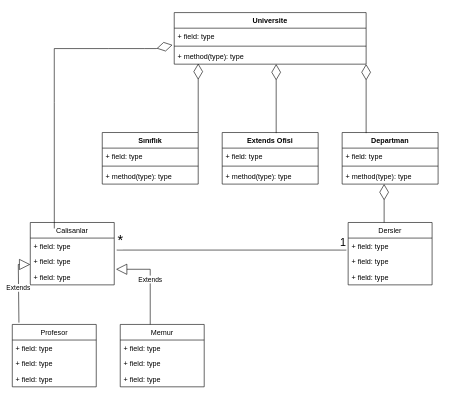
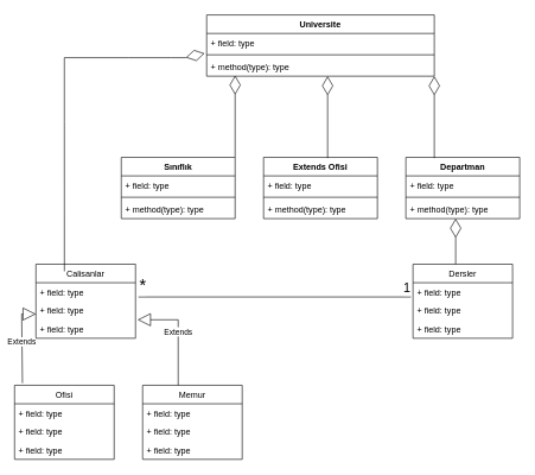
  <mxCell id="0" />
  <mxCell id="1" parent="0" />
  <mxCell id="2" value="Universite" style="swimlane;fontStyle=1;align=center;verticalAlign=top;childLayout=stackLayout;horizontal=1;startSize=26;horizontalStack=0;resizeParent=1;resizeParentMax=0;resizeLast=0;collapsible=1;marginBottom=0;" vertex="1" parent="1"><mxGeometry x="290" y="20" width="320" height="86" as="geometry" /></mxCell>
  <mxCell id="3" value="+ field: type" style="text;strokeColor=none;fillColor=none;align=left;verticalAlign=top;spacingLeft=4;spacingRight=4;overflow=hidden;rotatable=0;points=[[0,0.5],[1,0.5]];portConstraint=eastwest;" vertex="1" parent="2"><mxGeometry y="26" width="320" height="26" as="geometry" /></mxCell>
  <mxCell id="4" value="" style="line;strokeWidth=1;fillColor=none;align=left;verticalAlign=middle;spacingTop=-1;spacingLeft=3;spacingRight=3;rotatable=0;labelPosition=right;points=[];portConstraint=eastwest;strokeColor=inherit;" vertex="1" parent="2"><mxGeometry y="52" width="320" height="8" as="geometry" /></mxCell>
  <mxCell id="5" value="+ method(type): type" style="text;strokeColor=none;fillColor=none;align=left;verticalAlign=top;spacingLeft=4;spacingRight=4;overflow=hidden;rotatable=0;points=[[0,0.5],[1,0.5]];portConstraint=eastwest;" vertex="1" parent="2"><mxGeometry y="60" width="320" height="26" as="geometry" /></mxCell>
  <mxCell id="6" value="" style="endArrow=diamondThin;endFill=0;endSize=24;html=1;rounded=0;exitX=1;exitY=0;exitDx=0;exitDy=0;" edge="1" parent="2" source="7"><mxGeometry width="160" relative="1" as="geometry"><mxPoint x="-120" y="85" as="sourcePoint" /><mxPoint x="40" y="85" as="targetPoint" /></mxGeometry></mxCell>
  <mxCell id="7" value="Sınıflık" style="swimlane;fontStyle=1;align=center;verticalAlign=top;childLayout=stackLayout;horizontal=1;startSize=26;horizontalStack=0;resizeParent=1;resizeParentMax=0;resizeLast=0;collapsible=1;marginBottom=0;" vertex="1" parent="1"><mxGeometry x="170" y="220" width="160" height="86" as="geometry" /></mxCell>
  <mxCell id="8" value="+ field: type" style="text;strokeColor=none;fillColor=none;align=left;verticalAlign=top;spacingLeft=4;spacingRight=4;overflow=hidden;rotatable=0;points=[[0,0.5],[1,0.5]];portConstraint=eastwest;" vertex="1" parent="7"><mxGeometry y="26" width="160" height="26" as="geometry" /></mxCell>
  <mxCell id="9" value="" style="line;strokeWidth=1;fillColor=none;align=left;verticalAlign=middle;spacingTop=-1;spacingLeft=3;spacingRight=3;rotatable=0;labelPosition=right;points=[];portConstraint=eastwest;strokeColor=inherit;" vertex="1" parent="7"><mxGeometry y="52" width="160" height="8" as="geometry" /></mxCell>
  <mxCell id="10" value="+ method(type): type" style="text;strokeColor=none;fillColor=none;align=left;verticalAlign=top;spacingLeft=4;spacingRight=4;overflow=hidden;rotatable=0;points=[[0,0.5],[1,0.5]];portConstraint=eastwest;" vertex="1" parent="7"><mxGeometry y="60" width="160" height="26" as="geometry" /></mxCell>
  <mxCell id="11" value="Extends Ofisi" style="swimlane;fontStyle=1;align=center;verticalAlign=top;childLayout=stackLayout;horizontal=1;startSize=26;horizontalStack=0;resizeParent=1;resizeParentMax=0;resizeLast=0;collapsible=1;marginBottom=0;" vertex="1" parent="1"><mxGeometry x="370" y="220" width="160" height="86" as="geometry" /></mxCell>
  <mxCell id="12" value="+ field: type" style="text;strokeColor=none;fillColor=none;align=left;verticalAlign=top;spacingLeft=4;spacingRight=4;overflow=hidden;rotatable=0;points=[[0,0.5],[1,0.5]];portConstraint=eastwest;" vertex="1" parent="11"><mxGeometry y="26" width="160" height="26" as="geometry" /></mxCell>
  <mxCell id="13" value="" style="line;strokeWidth=1;fillColor=none;align=left;verticalAlign=middle;spacingTop=-1;spacingLeft=3;spacingRight=3;rotatable=0;labelPosition=right;points=[];portConstraint=eastwest;strokeColor=inherit;" vertex="1" parent="11"><mxGeometry y="52" width="160" height="8" as="geometry" /></mxCell>
  <mxCell id="14" value="+ method(type): type" style="text;strokeColor=none;fillColor=none;align=left;verticalAlign=top;spacingLeft=4;spacingRight=4;overflow=hidden;rotatable=0;points=[[0,0.5],[1,0.5]];portConstraint=eastwest;" vertex="1" parent="11"><mxGeometry y="60" width="160" height="26" as="geometry" /></mxCell>
  <mxCell id="15" value="Departman" style="swimlane;fontStyle=1;align=center;verticalAlign=top;childLayout=stackLayout;horizontal=1;startSize=26;horizontalStack=0;resizeParent=1;resizeParentMax=0;resizeLast=0;collapsible=1;marginBottom=0;" vertex="1" parent="1"><mxGeometry x="570" y="220" width="160" height="86" as="geometry" /></mxCell>
  <mxCell id="16" value="+ field: type" style="text;strokeColor=none;fillColor=none;align=left;verticalAlign=top;spacingLeft=4;spacingRight=4;overflow=hidden;rotatable=0;points=[[0,0.5],[1,0.5]];portConstraint=eastwest;" vertex="1" parent="15"><mxGeometry y="26" width="160" height="26" as="geometry" /></mxCell>
  <mxCell id="17" value="" style="line;strokeWidth=1;fillColor=none;align=left;verticalAlign=middle;spacingTop=-1;spacingLeft=3;spacingRight=3;rotatable=0;labelPosition=right;points=[];portConstraint=eastwest;strokeColor=inherit;" vertex="1" parent="15"><mxGeometry y="52" width="160" height="8" as="geometry" /></mxCell>
  <mxCell id="18" value="+ method(type): type" style="text;strokeColor=none;fillColor=none;align=left;verticalAlign=top;spacingLeft=4;spacingRight=4;overflow=hidden;rotatable=0;points=[[0,0.5],[1,0.5]];portConstraint=eastwest;" vertex="1" parent="15"><mxGeometry y="60" width="160" height="26" as="geometry" /></mxCell>
  <mxCell id="19" value="" style="endArrow=diamondThin;endFill=0;endSize=24;html=1;rounded=0;exitX=1;exitY=0;exitDx=0;exitDy=0;" edge="1" parent="1"><mxGeometry width="160" relative="1" as="geometry"><mxPoint x="460" y="221" as="sourcePoint" /><mxPoint x="460" y="106" as="targetPoint" /></mxGeometry></mxCell>
  <mxCell id="20" value="" style="endArrow=diamondThin;endFill=0;endSize=24;html=1;rounded=0;exitX=1;exitY=0;exitDx=0;exitDy=0;" edge="1" parent="1"><mxGeometry width="160" relative="1" as="geometry"><mxPoint x="610" y="221" as="sourcePoint" /><mxPoint x="610" y="106" as="targetPoint" /></mxGeometry></mxCell>
  <mxCell id="21" value="Memur" style="swimlane;fontStyle=0;childLayout=stackLayout;horizontal=1;startSize=26;fillColor=none;horizontalStack=0;resizeParent=1;resizeParentMax=0;resizeLast=0;collapsible=1;marginBottom=0;" vertex="1" parent="1"><mxGeometry x="200" y="540" width="140" height="104" as="geometry" /></mxCell>
  <mxCell id="22" value="+ field: type" style="text;strokeColor=none;fillColor=none;align=left;verticalAlign=top;spacingLeft=4;spacingRight=4;overflow=hidden;rotatable=0;points=[[0,0.5],[1,0.5]];portConstraint=eastwest;" vertex="1" parent="21"><mxGeometry y="26" width="140" height="26" as="geometry" /></mxCell>
  <mxCell id="23" value="+ field: type" style="text;strokeColor=none;fillColor=none;align=left;verticalAlign=top;spacingLeft=4;spacingRight=4;overflow=hidden;rotatable=0;points=[[0,0.5],[1,0.5]];portConstraint=eastwest;" vertex="1" parent="21"><mxGeometry y="52" width="140" height="26" as="geometry" /></mxCell>
  <mxCell id="24" value="+ field: type" style="text;strokeColor=none;fillColor=none;align=left;verticalAlign=top;spacingLeft=4;spacingRight=4;overflow=hidden;rotatable=0;points=[[0,0.5],[1,0.5]];portConstraint=eastwest;" vertex="1" parent="21"><mxGeometry y="78" width="140" height="26" as="geometry" /></mxCell>
- <mxCell id="25" value="Profesor" style="swimlane;fontStyle=0;childLayout=stackLayout;horizontal=1;startSize=26;fillColor=none;horizontalStack=0;resizeParent=1;resizeParentMax=0;resizeLast=0;collapsible=1;marginBottom=0;" vertex="1" parent="1"><mxGeometry x="20" y="540" width="140" height="104" as="geometry" /></mxCell>
+ <mxCell id="25" value="Ofisi" style="swimlane;fontStyle=0;childLayout=stackLayout;horizontal=1;startSize=26;fillColor=none;horizontalStack=0;resizeParent=1;resizeParentMax=0;resizeLast=0;collapsible=1;marginBottom=0;" vertex="1" parent="1"><mxGeometry x="20" y="540" width="140" height="104" as="geometry" /></mxCell>
  <mxCell id="26" value="+ field: type" style="text;strokeColor=none;fillColor=none;align=left;verticalAlign=top;spacingLeft=4;spacingRight=4;overflow=hidden;rotatable=0;points=[[0,0.5],[1,0.5]];portConstraint=eastwest;" vertex="1" parent="25"><mxGeometry y="26" width="140" height="26" as="geometry" /></mxCell>
  <mxCell id="27" value="+ field: type" style="text;strokeColor=none;fillColor=none;align=left;verticalAlign=top;spacingLeft=4;spacingRight=4;overflow=hidden;rotatable=0;points=[[0,0.5],[1,0.5]];portConstraint=eastwest;" vertex="1" parent="25"><mxGeometry y="52" width="140" height="26" as="geometry" /></mxCell>
  <mxCell id="28" value="+ field: type" style="text;strokeColor=none;fillColor=none;align=left;verticalAlign=top;spacingLeft=4;spacingRight=4;overflow=hidden;rotatable=0;points=[[0,0.5],[1,0.5]];portConstraint=eastwest;" vertex="1" parent="25"><mxGeometry y="78" width="140" height="26" as="geometry" /></mxCell>
  <mxCell id="29" value="Calisanlar" style="swimlane;fontStyle=0;childLayout=stackLayout;horizontal=1;startSize=26;fillColor=none;horizontalStack=0;resizeParent=1;resizeParentMax=0;resizeLast=0;collapsible=1;marginBottom=0;" vertex="1" parent="1"><mxGeometry x="50" y="370" width="140" height="104" as="geometry" /></mxCell>
  <mxCell id="30" value="+ field: type" style="text;strokeColor=none;fillColor=none;align=left;verticalAlign=top;spacingLeft=4;spacingRight=4;overflow=hidden;rotatable=0;points=[[0,0.5],[1,0.5]];portConstraint=eastwest;" vertex="1" parent="29"><mxGeometry y="26" width="140" height="26" as="geometry" /></mxCell>
  <mxCell id="31" value="+ field: type" style="text;strokeColor=none;fillColor=none;align=left;verticalAlign=top;spacingLeft=4;spacingRight=4;overflow=hidden;rotatable=0;points=[[0,0.5],[1,0.5]];portConstraint=eastwest;" vertex="1" parent="29"><mxGeometry y="52" width="140" height="26" as="geometry" /></mxCell>
  <mxCell id="32" value="+ field: type" style="text;strokeColor=none;fillColor=none;align=left;verticalAlign=top;spacingLeft=4;spacingRight=4;overflow=hidden;rotatable=0;points=[[0,0.5],[1,0.5]];portConstraint=eastwest;" vertex="1" parent="29"><mxGeometry y="78" width="140" height="26" as="geometry" /></mxCell>
  <mxCell id="33" value="Dersler" style="swimlane;fontStyle=0;childLayout=stackLayout;horizontal=1;startSize=26;fillColor=none;horizontalStack=0;resizeParent=1;resizeParentMax=0;resizeLast=0;collapsible=1;marginBottom=0;" vertex="1" parent="1"><mxGeometry x="580" y="370" width="140" height="104" as="geometry" /></mxCell>
  <mxCell id="34" value="+ field: type" style="text;strokeColor=none;fillColor=none;align=left;verticalAlign=top;spacingLeft=4;spacingRight=4;overflow=hidden;rotatable=0;points=[[0,0.5],[1,0.5]];portConstraint=eastwest;" vertex="1" parent="33"><mxGeometry y="26" width="140" height="26" as="geometry" /></mxCell>
  <mxCell id="35" value="+ field: type" style="text;strokeColor=none;fillColor=none;align=left;verticalAlign=top;spacingLeft=4;spacingRight=4;overflow=hidden;rotatable=0;points=[[0,0.5],[1,0.5]];portConstraint=eastwest;" vertex="1" parent="33"><mxGeometry y="52" width="140" height="26" as="geometry" /></mxCell>
  <mxCell id="36" value="+ field: type" style="text;strokeColor=none;fillColor=none;align=left;verticalAlign=top;spacingLeft=4;spacingRight=4;overflow=hidden;rotatable=0;points=[[0,0.5],[1,0.5]];portConstraint=eastwest;" vertex="1" parent="33"><mxGeometry y="78" width="140" height="26" as="geometry" /></mxCell>
  <mxCell id="37" value="" style="endArrow=diamondThin;endFill=0;endSize=24;html=1;rounded=0;exitX=0.286;exitY=0.096;exitDx=0;exitDy=0;entryX=-0.009;entryY=1.077;entryDx=0;entryDy=0;entryPerimeter=0;exitPerimeter=0;" edge="1" parent="1" source="29" target="3"><mxGeometry width="160" relative="1" as="geometry"><mxPoint x="120" y="210" as="sourcePoint" /><mxPoint x="120" y="95" as="targetPoint" /><Array as="points"><mxPoint x="90" y="170" /><mxPoint x="90" y="80" /><mxPoint x="180" y="80" /><mxPoint x="240" y="80" /><mxPoint x="260" y="80" /></Array></mxGeometry></mxCell>
  <mxCell id="38" value="" style="endArrow=diamondThin;endFill=0;endSize=24;html=1;rounded=0;" edge="1" parent="1"><mxGeometry width="160" relative="1" as="geometry"><mxPoint x="640" y="370" as="sourcePoint" /><mxPoint x="640" y="306" as="targetPoint" /></mxGeometry></mxCell>
  <mxCell id="39" value="Extends" style="endArrow=block;endSize=16;endFill=0;html=1;rounded=0;exitX=0.079;exitY=-0.029;exitDx=0;exitDy=0;exitPerimeter=0;" edge="1" parent="1" source="25"><mxGeometry width="160" relative="1" as="geometry"><mxPoint x="0" y="440" as="sourcePoint" /><mxPoint x="50" y="440" as="targetPoint" /><Array as="points"><mxPoint x="30" y="440" /></Array></mxGeometry></mxCell>
  <mxCell id="40" value="Extends" style="endArrow=block;endSize=16;endFill=0;html=1;rounded=0;exitX=0.079;exitY=-0.029;exitDx=0;exitDy=0;exitPerimeter=0;entryX=1.021;entryY=1;entryDx=0;entryDy=0;entryPerimeter=0;" edge="1" parent="1" target="31"><mxGeometry width="160" relative="1" as="geometry"><mxPoint x="250" y="540" as="sourcePoint" /><mxPoint x="280" y="450" as="targetPoint" /><Array as="points"><mxPoint x="250" y="448" /></Array></mxGeometry></mxCell>
  <mxCell id="41" value="" style="endArrow=none;html=1;edgeStyle=orthogonalEdgeStyle;rounded=0;entryX=-0.021;entryY=0.769;entryDx=0;entryDy=0;entryPerimeter=0;exitX=1.029;exitY=0.769;exitDx=0;exitDy=0;exitPerimeter=0;" edge="1" parent="1" source="30" target="34"><mxGeometry relative="1" as="geometry"><mxPoint x="330" y="410" as="sourcePoint" /><mxPoint x="490" y="410" as="targetPoint" /></mxGeometry></mxCell>
  <mxCell id="42" value="&lt;font style=&quot;font-size: 24px;&quot;&gt;*&lt;/font&gt;" style="edgeLabel;resizable=0;html=1;align=left;verticalAlign=bottom;" connectable="0" vertex="1" parent="41"><mxGeometry x="-1" relative="1" as="geometry" /></mxCell>
  <mxCell id="43" value="&lt;font style=&quot;font-size: 18px;&quot;&gt;1&lt;/font&gt;" style="edgeLabel;resizable=0;html=1;align=right;verticalAlign=bottom;" connectable="0" vertex="1" parent="41"><mxGeometry x="1" relative="1" as="geometry" /></mxCell>
